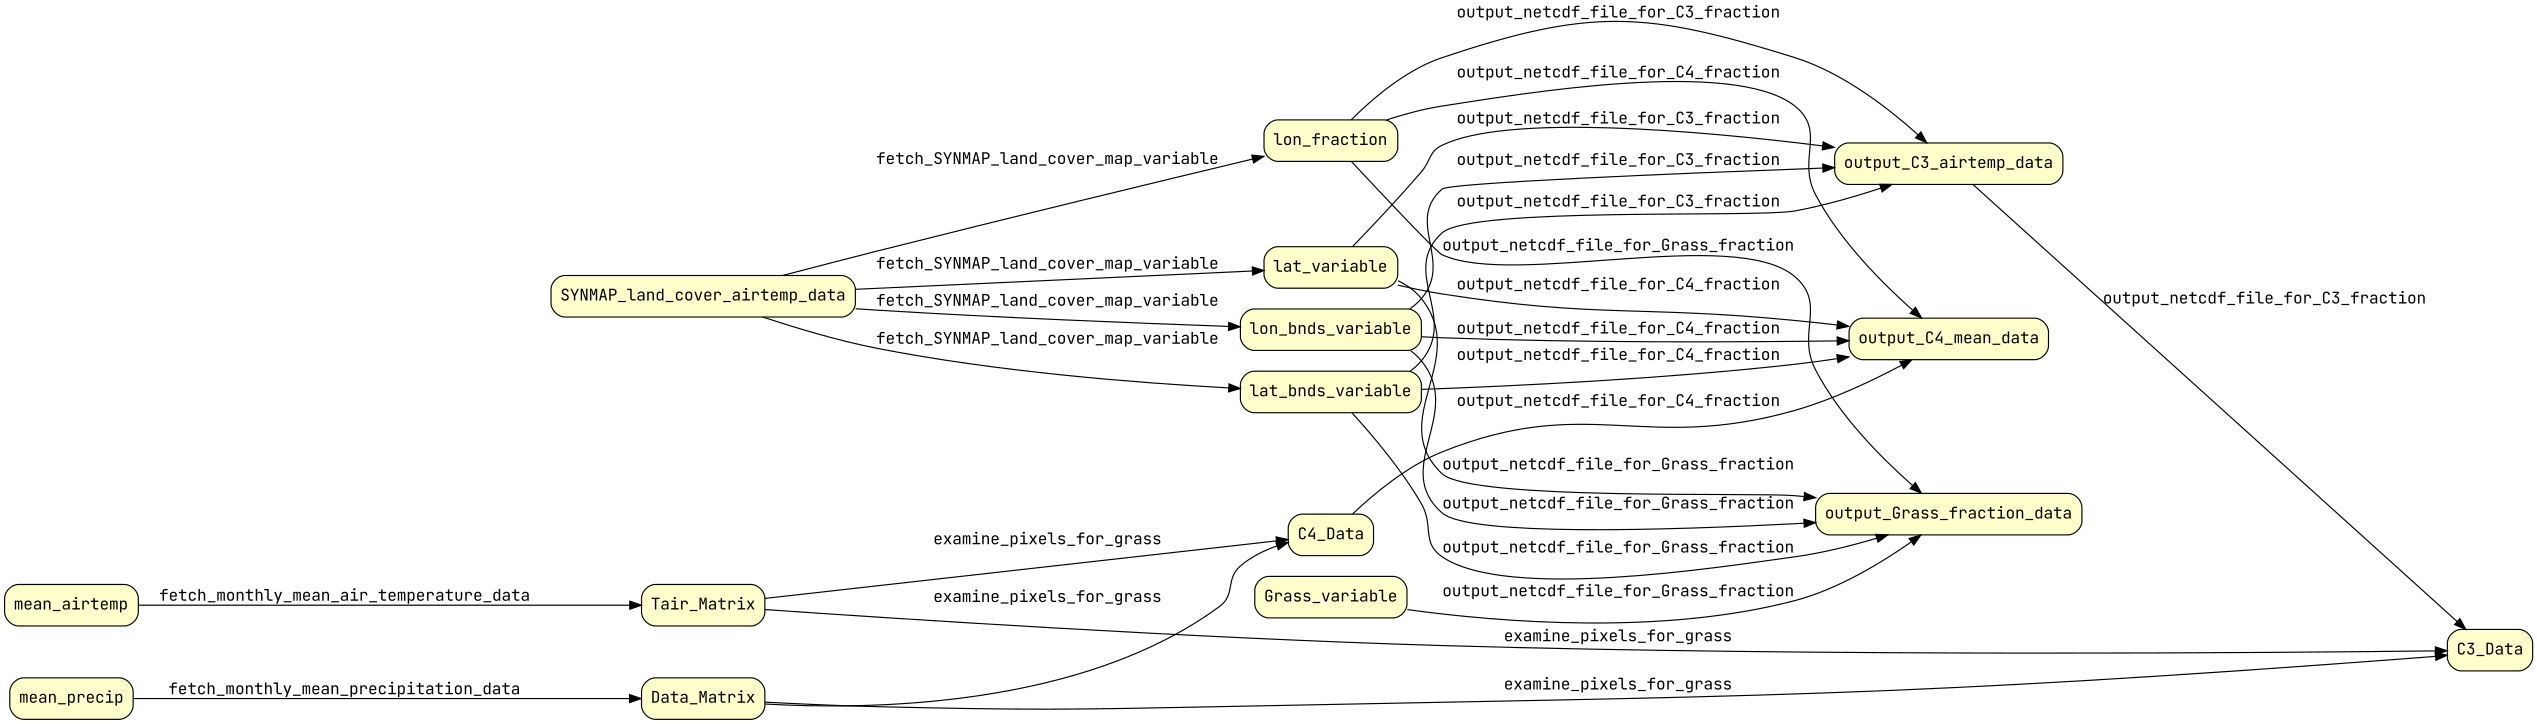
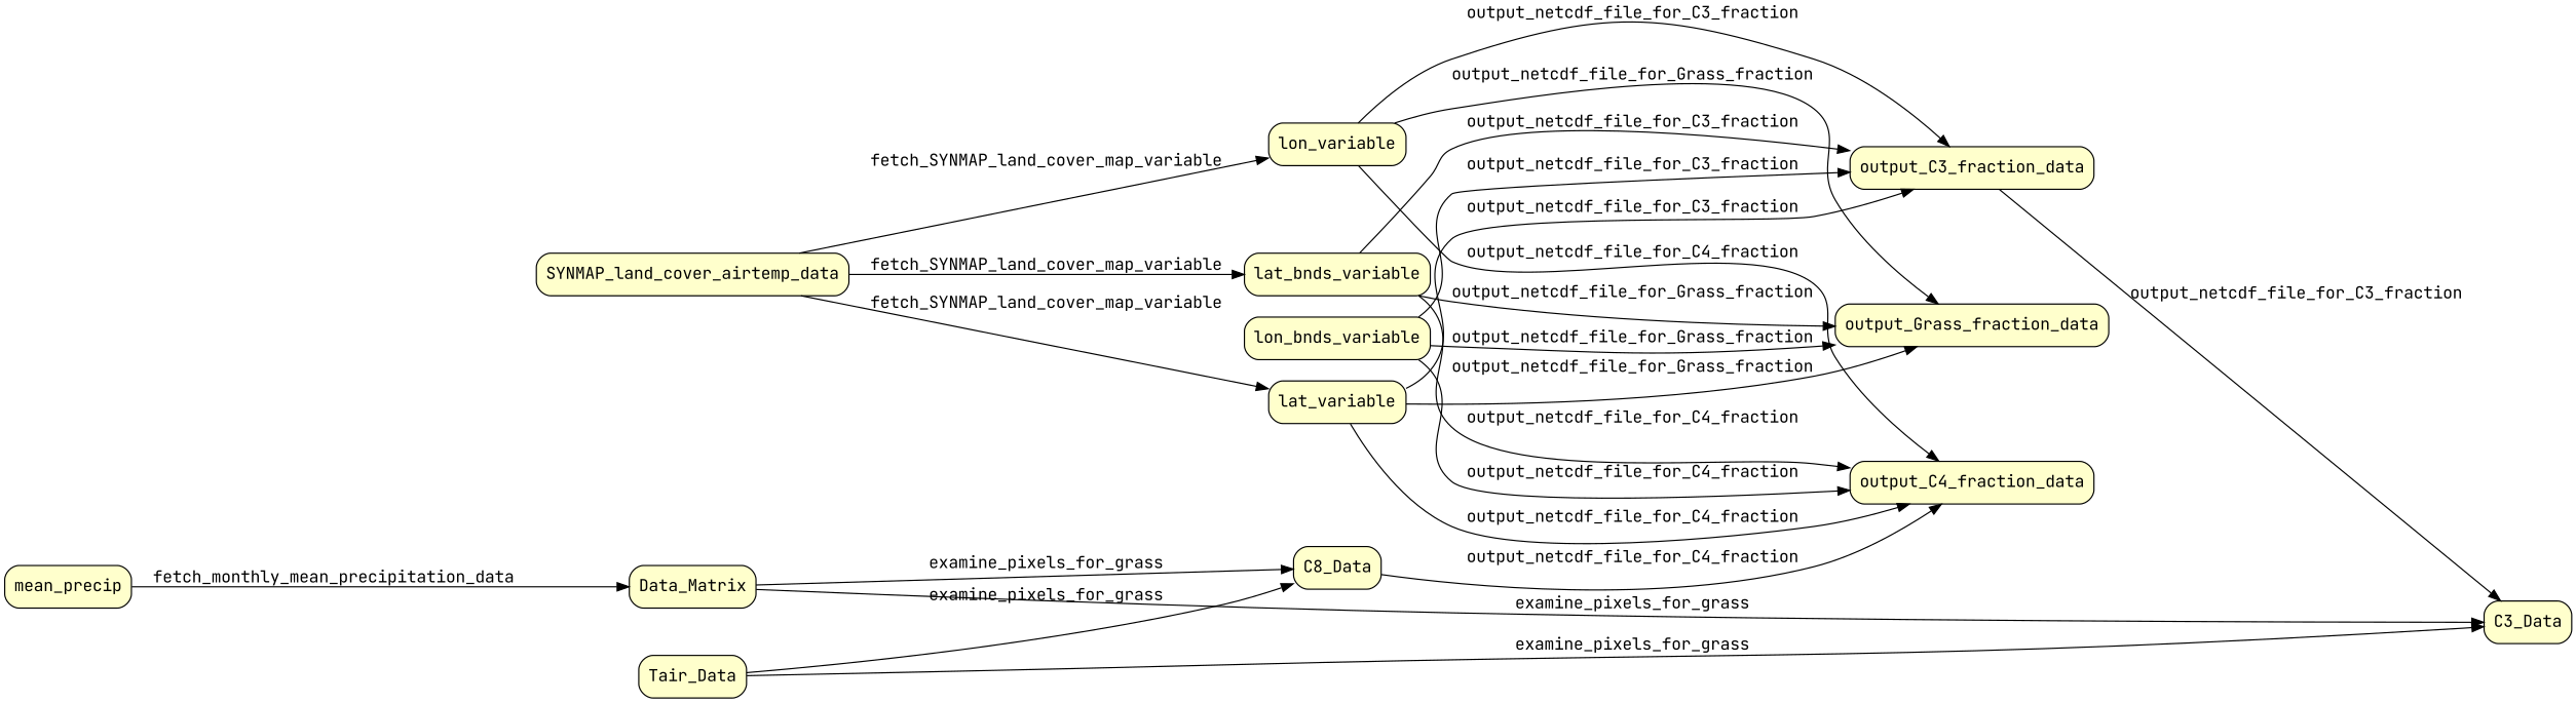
  digraph {
    fontname="JetBrains Mono"
    rankdir=LR
    node [fillcolor="#FFFFCC" fontname="JetBrains Mono" peripheries=1 shape=box style="rounded,filled"]
    edge [fontname="JetBrains Mono"]
-   n1 [label=output_C3_airtemp_data]
+   n1 [label=output_C3_fraction_data]
    n2 [label=C3_Data]
-   n3 [label=output_C4_mean_data]
+   n3 [label=output_C4_fraction_data]
    n4 [label=output_Grass_fraction_data]
    n5 [label=SYNMAP_land_cover_airtemp_data]
-   n6 [label=lon_fraction]
+   n6 [label=lon_variable]
    n7 [label=lat_variable]
    n8 [label=lon_bnds_variable]
    n9 [label=lat_bnds_variable]
-   n10 [label=mean_airtemp]
-   n11 [label=Tair_Matrix]
-   n12 [label=C4_Data]
+   n11 [label=Tair_Data]
+   n12 [label=C8_Data]
    n13 [label=mean_precip]
    n14 [label=Data_Matrix]
-   n15 [label=Grass_variable]
    n1 -> n2 [label=output_netcdf_file_for_C3_fraction]
    n5 -> n6 [label=fetch_SYNMAP_land_cover_map_variable]
    n5 -> n7 [label=fetch_SYNMAP_land_cover_map_variable]
-   n5 -> n8 [label=fetch_SYNMAP_land_cover_map_variable]
    n5 -> n9 [label=fetch_SYNMAP_land_cover_map_variable]
    n6 -> n1 [label=output_netcdf_file_for_C3_fraction]
    n6 -> n3 [label=output_netcdf_file_for_C4_fraction]
    n6 -> n4 [label=output_netcdf_file_for_Grass_fraction]
    n7 -> n1 [label=output_netcdf_file_for_C3_fraction]
    n7 -> n3 [label=output_netcdf_file_for_C4_fraction]
    n7 -> n4 [label=output_netcdf_file_for_Grass_fraction]
    n8 -> n1 [label=output_netcdf_file_for_C3_fraction]
    n8 -> n3 [label=output_netcdf_file_for_C4_fraction]
    n8 -> n4 [label=output_netcdf_file_for_Grass_fraction]
    n9 -> n1 [label=output_netcdf_file_for_C3_fraction]
    n9 -> n3 [label=output_netcdf_file_for_C4_fraction]
    n9 -> n4 [label=output_netcdf_file_for_Grass_fraction]
-   n10 -> n11 [label=fetch_monthly_mean_air_temperature_data]
    n11 -> n2 [label=examine_pixels_for_grass]
    n11 -> n12 [label=examine_pixels_for_grass]
    n12 -> n3 [label=output_netcdf_file_for_C4_fraction]
    n13 -> n14 [label=fetch_monthly_mean_precipitation_data]
    n14 -> n2 [label=examine_pixels_for_grass]
    n14 -> n12 [label=examine_pixels_for_grass]
-   n15 -> n4 [label=output_netcdf_file_for_Grass_fraction]
  }
